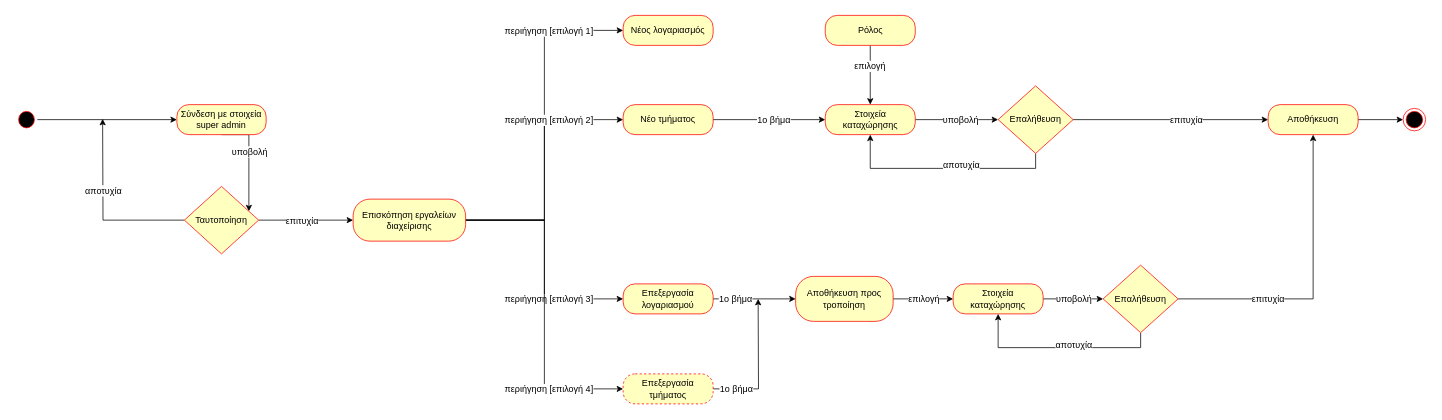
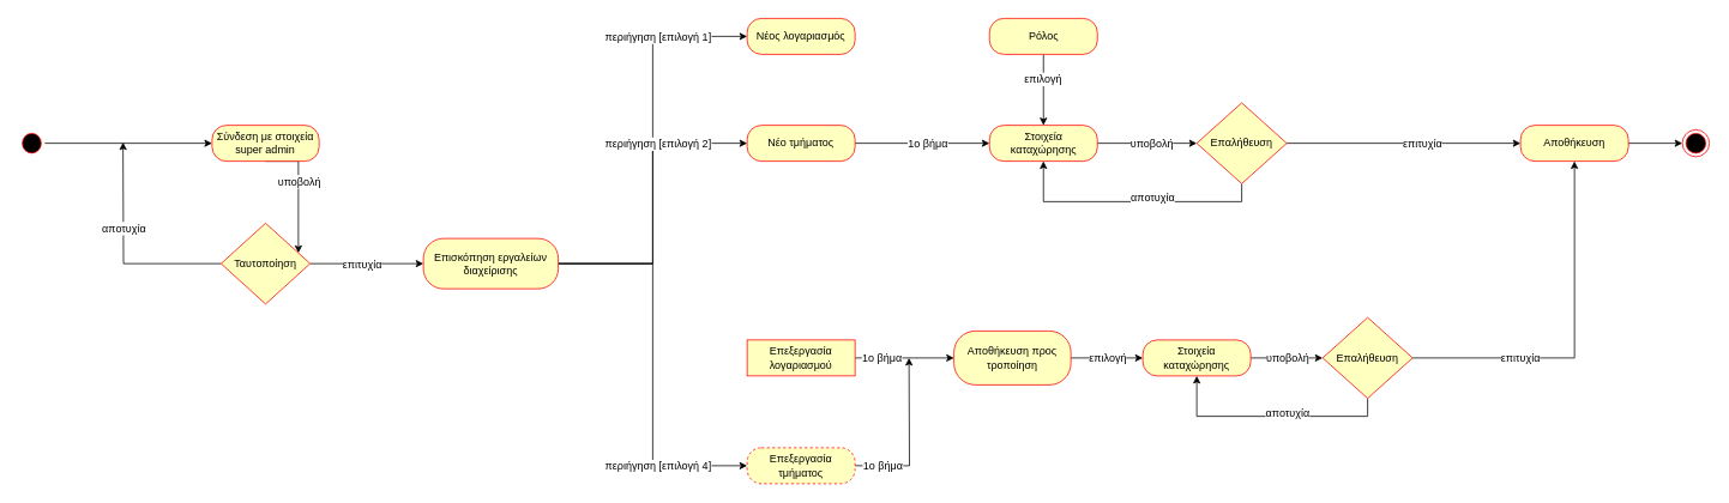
  <mxCell id="0" />
  <mxCell id="1" parent="0" />
  <mxCell id="2" style="edgeStyle=orthogonalEdgeStyle;rounded=0;orthogonalLoop=1;jettySize=auto;html=1;exitX=1;exitY=0.5;exitDx=0;exitDy=0;entryX=0;entryY=0.5;entryDx=0;entryDy=0;" parent="1" source="3" target="6" edge="1"><mxGeometry relative="1" as="geometry" /></mxCell>
  <mxCell id="3" value="" style="ellipse;html=1;shape=startState;fillColor=#000000;strokeColor=#ff0000;" parent="1" vertex="1"><mxGeometry x="20" y="144" width="29" height="30" as="geometry" /></mxCell>
  <mxCell id="4" style="edgeStyle=orthogonalEdgeStyle;rounded=0;orthogonalLoop=1;jettySize=auto;html=1;exitX=0.5;exitY=1;exitDx=0;exitDy=0;" parent="1" source="6" target="11" edge="1"><mxGeometry relative="1" as="geometry"><Array as="points"><mxPoint x="331" y="199" /><mxPoint x="331" y="199" /></Array></mxGeometry></mxCell>
  <mxCell id="5" value="υποβολή" style="text;html=1;resizable=0;points=[];align=center;verticalAlign=middle;labelBackgroundColor=#ffffff;" parent="4" vertex="1" connectable="0"><mxGeometry x="-0.302" y="-2" relative="1" as="geometry"><mxPoint x="2" y="10.5" as="offset" /></mxGeometry></mxCell>
  <mxCell id="6" value="Σύνδεση με στοιχεία super admin" style="rounded=1;whiteSpace=wrap;html=1;arcSize=40;fontColor=#000000;fillColor=#ffffc0;strokeColor=#ff0000;" parent="1" vertex="1"><mxGeometry x="235" y="139" width="119" height="40" as="geometry" /></mxCell>
  <mxCell id="7" style="edgeStyle=orthogonalEdgeStyle;rounded=0;orthogonalLoop=1;jettySize=auto;html=1;exitX=0;exitY=0.5;exitDx=0;exitDy=0;" parent="1" source="11" edge="1"><mxGeometry relative="1" as="geometry"><mxPoint x="136" y="158" as="targetPoint" /></mxGeometry></mxCell>
  <mxCell id="8" value="αποτυχία" style="text;html=1;resizable=0;points=[];align=center;verticalAlign=middle;labelBackgroundColor=#ffffff;" parent="7" vertex="1" connectable="0"><mxGeometry x="0.098" y="-1" relative="1" as="geometry"><mxPoint x="-1" y="-13.5" as="offset" /></mxGeometry></mxCell>
  <mxCell id="9" style="edgeStyle=orthogonalEdgeStyle;rounded=0;orthogonalLoop=1;jettySize=auto;html=1;exitX=1;exitY=0.5;exitDx=0;exitDy=0;" edge="1" parent="1" source="11" target="55"><mxGeometry relative="1" as="geometry" /></mxCell>
  <mxCell id="10" value="επιτυχία" style="text;html=1;resizable=0;points=[];align=center;verticalAlign=middle;labelBackgroundColor=#ffffff;" vertex="1" connectable="0" parent="9"><mxGeometry x="-0.297" y="-2" relative="1" as="geometry"><mxPoint x="13.5" y="-2" as="offset" /></mxGeometry></mxCell>
  <mxCell id="11" value="Ταυτοποίηση" style="rhombus;whiteSpace=wrap;html=1;fillColor=#ffffc0;strokeColor=#ff0000;" parent="1" vertex="1"><mxGeometry x="245" y="248" width="99" height="90" as="geometry" /></mxCell>
  <mxCell id="12" value="Νέος λογαριασμός" style="rounded=1;whiteSpace=wrap;html=1;arcSize=40;fontColor=#000000;fillColor=#ffffc0;strokeColor=#ff0000;" parent="1" vertex="1"><mxGeometry x="830" y="20" width="120" height="40" as="geometry" /></mxCell>
  <mxCell id="13" style="edgeStyle=orthogonalEdgeStyle;rounded=0;orthogonalLoop=1;jettySize=auto;html=1;exitX=1;exitY=0.5;exitDx=0;exitDy=0;" parent="1" source="15" target="37" edge="1"><mxGeometry relative="1" as="geometry" /></mxCell>
  <mxCell id="14" value="1ο βήμα" style="text;html=1;resizable=0;points=[];align=center;verticalAlign=middle;labelBackgroundColor=#ffffff;" parent="13" vertex="1" connectable="0"><mxGeometry x="0.006" y="-19" relative="1" as="geometry"><mxPoint x="-25.5" y="-19" as="offset" /></mxGeometry></mxCell>
- <mxCell id="15" value="Επεξεργασία λογαριασμού" style="rounded=1;whiteSpace=wrap;html=1;arcSize=40;fontColor=#000000;fillColor=#ffffc0;strokeColor=#ff0000;" parent="1" vertex="1"><mxGeometry x="830" y="378" width="120" height="40" as="geometry" /></mxCell>
+ <mxCell id="15" value="Επεξεργασία λογαριασμού" style="whiteSpace=wrap;html=1;arcSize=40;fontColor=#000000;fillColor=#ffffc0;strokeColor=#ff0000;rounded=0;" parent="1" vertex="1"><mxGeometry x="830" y="378" width="120" height="40" as="geometry" /></mxCell>
  <mxCell id="16" style="edgeStyle=orthogonalEdgeStyle;rounded=0;orthogonalLoop=1;jettySize=auto;html=1;exitX=1;exitY=0.5;exitDx=0;exitDy=0;entryX=0;entryY=0.5;entryDx=0;entryDy=0;" parent="1" source="18" target="27" edge="1"><mxGeometry relative="1" as="geometry" /></mxCell>
  <mxCell id="17" value="1ο βήμα" style="text;html=1;resizable=0;points=[];align=center;verticalAlign=middle;labelBackgroundColor=#ffffff;" parent="16" vertex="1" connectable="0"><mxGeometry x="0.134" y="-2" relative="1" as="geometry"><mxPoint x="-4.5" y="-2" as="offset" /></mxGeometry></mxCell>
  <mxCell id="18" value="Νέο τμήματος" style="rounded=1;whiteSpace=wrap;html=1;arcSize=40;fontColor=#000000;fillColor=#ffffc0;strokeColor=#ff0000;" parent="1" vertex="1"><mxGeometry x="830" y="139" width="120" height="40" as="geometry" /></mxCell>
  <mxCell id="19" style="edgeStyle=orthogonalEdgeStyle;rounded=0;orthogonalLoop=1;jettySize=auto;html=1;exitX=1;exitY=0.5;exitDx=0;exitDy=0;" parent="1" source="21" edge="1"><mxGeometry relative="1" as="geometry"><mxPoint x="1010" y="398" as="targetPoint" /></mxGeometry></mxCell>
  <mxCell id="20" value="1ο βήμα" style="text;html=1;resizable=0;points=[];align=center;verticalAlign=middle;labelBackgroundColor=#ffffff;" parent="19" vertex="1" connectable="0"><mxGeometry x="-0.733" y="-1" relative="1" as="geometry"><mxPoint x="6" y="-1" as="offset" /></mxGeometry></mxCell>
  <mxCell id="21" value="Επεξεργασία τμήματος" style="rounded=1;whiteSpace=wrap;html=1;arcSize=40;fontColor=#000000;fillColor=#ffffc0;strokeColor=#ff0000;dashed=1;" parent="1" vertex="1"><mxGeometry x="830" y="498" width="120" height="40" as="geometry" /></mxCell>
  <mxCell id="22" style="edgeStyle=orthogonalEdgeStyle;rounded=0;orthogonalLoop=1;jettySize=auto;html=1;exitX=0.5;exitY=1;exitDx=0;exitDy=0;" parent="1" source="24" target="27" edge="1"><mxGeometry relative="1" as="geometry" /></mxCell>
  <mxCell id="23" value="επιλογή" style="text;html=1;resizable=0;points=[];align=center;verticalAlign=middle;labelBackgroundColor=#ffffff;" parent="22" vertex="1" connectable="0"><mxGeometry x="-0.001" y="-12" relative="1" as="geometry"><mxPoint x="11" y="-12" as="offset" /></mxGeometry></mxCell>
  <mxCell id="24" value="Ρόλος" style="rounded=1;whiteSpace=wrap;html=1;arcSize=40;fontColor=#000000;fillColor=#ffffc0;strokeColor=#ff0000;" parent="1" vertex="1"><mxGeometry x="1099.5" y="20" width="120" height="40" as="geometry" /></mxCell>
  <mxCell id="25" style="edgeStyle=orthogonalEdgeStyle;rounded=0;orthogonalLoop=1;jettySize=auto;html=1;exitX=1;exitY=0.5;exitDx=0;exitDy=0;entryX=0;entryY=0.5;entryDx=0;entryDy=0;" parent="1" source="27" target="32" edge="1"><mxGeometry relative="1" as="geometry" /></mxCell>
  <mxCell id="26" value="υποβολή" style="text;html=1;resizable=0;points=[];align=center;verticalAlign=middle;labelBackgroundColor=#ffffff;" parent="25" vertex="1" connectable="0"><mxGeometry x="-0.2" y="-1" relative="1" as="geometry"><mxPoint x="16" y="-1" as="offset" /></mxGeometry></mxCell>
  <mxCell id="27" value="Στοιχεία καταχώρησης" style="rounded=1;whiteSpace=wrap;html=1;arcSize=40;fontColor=#000000;fillColor=#ffffc0;strokeColor=#ff0000;" parent="1" vertex="1"><mxGeometry x="1099.5" y="139" width="120" height="40" as="geometry" /></mxCell>
  <mxCell id="28" style="edgeStyle=orthogonalEdgeStyle;rounded=0;orthogonalLoop=1;jettySize=auto;html=1;exitX=0.5;exitY=1;exitDx=0;exitDy=0;entryX=0.5;entryY=1;entryDx=0;entryDy=0;" parent="1" source="32" target="27" edge="1"><mxGeometry relative="1" as="geometry" /></mxCell>
  <mxCell id="29" value="αποτυχία" style="text;html=1;resizable=0;points=[];align=center;verticalAlign=middle;labelBackgroundColor=#ffffff;" parent="28" vertex="1" connectable="0"><mxGeometry x="-0.215" relative="1" as="geometry"><mxPoint x="-8" y="-4.5" as="offset" /></mxGeometry></mxCell>
  <mxCell id="30" style="edgeStyle=orthogonalEdgeStyle;rounded=0;orthogonalLoop=1;jettySize=auto;html=1;exitX=1;exitY=0.5;exitDx=0;exitDy=0;" parent="1" source="32" target="34" edge="1"><mxGeometry relative="1" as="geometry" /></mxCell>
  <mxCell id="31" value="επιτυχία" style="text;html=1;resizable=0;points=[];align=center;verticalAlign=middle;labelBackgroundColor=#ffffff;" parent="30" vertex="1" connectable="0"><mxGeometry x="0.22" y="1" relative="1" as="geometry"><mxPoint x="-8.5" y="1" as="offset" /></mxGeometry></mxCell>
  <mxCell id="32" value="Επαλήθευση" style="rhombus;whiteSpace=wrap;html=1;fillColor=#ffffc0;strokeColor=#ff0000;" parent="1" vertex="1"><mxGeometry x="1330" y="114" width="100" height="90" as="geometry" /></mxCell>
  <mxCell id="33" style="edgeStyle=orthogonalEdgeStyle;rounded=0;orthogonalLoop=1;jettySize=auto;html=1;exitX=1;exitY=0.5;exitDx=0;exitDy=0;" parent="1" source="34" target="46" edge="1"><mxGeometry relative="1" as="geometry" /></mxCell>
  <mxCell id="34" value="Αποθήκευση" style="rounded=1;whiteSpace=wrap;html=1;arcSize=40;fontColor=#000000;fillColor=#ffffc0;strokeColor=#ff0000;" parent="1" vertex="1"><mxGeometry x="1690" y="139" width="120" height="40" as="geometry" /></mxCell>
  <mxCell id="35" style="edgeStyle=orthogonalEdgeStyle;rounded=0;orthogonalLoop=1;jettySize=auto;html=1;exitX=1;exitY=0.5;exitDx=0;exitDy=0;entryX=0;entryY=0.5;entryDx=0;entryDy=0;" parent="1" source="37" target="40" edge="1"><mxGeometry relative="1" as="geometry" /></mxCell>
  <mxCell id="36" value="επιλογή" style="text;html=1;resizable=0;points=[];align=center;verticalAlign=middle;labelBackgroundColor=#ffffff;" parent="35" vertex="1" connectable="0"><mxGeometry x="-0.3" y="1" relative="1" as="geometry"><mxPoint x="12" y="1" as="offset" /></mxGeometry></mxCell>
  <mxCell id="37" value="Αποθήκευση προς τροποίηση" style="rounded=1;whiteSpace=wrap;html=1;arcSize=40;fontColor=#000000;fillColor=#ffffc0;strokeColor=#ff0000;" parent="1" vertex="1"><mxGeometry x="1060" y="368" width="130" height="60" as="geometry" /></mxCell>
  <mxCell id="38" style="edgeStyle=orthogonalEdgeStyle;rounded=0;orthogonalLoop=1;jettySize=auto;html=1;exitX=1;exitY=0.5;exitDx=0;exitDy=0;entryX=0;entryY=0.5;entryDx=0;entryDy=0;" parent="1" source="40" target="45" edge="1"><mxGeometry relative="1" as="geometry" /></mxCell>
  <mxCell id="39" value="υποβολή" style="text;html=1;resizable=0;points=[];align=center;verticalAlign=middle;labelBackgroundColor=#ffffff;" parent="38" vertex="1" connectable="0"><mxGeometry x="-0.31" y="-1" relative="1" as="geometry"><mxPoint x="12.5" y="-1" as="offset" /></mxGeometry></mxCell>
  <mxCell id="40" value="Στοιχεία καταχώρησης" style="rounded=1;whiteSpace=wrap;html=1;arcSize=40;fontColor=#000000;fillColor=#ffffc0;strokeColor=#ff0000;" parent="1" vertex="1"><mxGeometry x="1270" y="378" width="120" height="40" as="geometry" /></mxCell>
  <mxCell id="41" style="edgeStyle=orthogonalEdgeStyle;rounded=0;orthogonalLoop=1;jettySize=auto;html=1;exitX=1;exitY=0.5;exitDx=0;exitDy=0;" parent="1" source="45" target="34" edge="1"><mxGeometry relative="1" as="geometry" /></mxCell>
  <mxCell id="42" value="επιτυχία" style="text;html=1;resizable=0;points=[];align=center;verticalAlign=middle;labelBackgroundColor=#ffffff;" parent="41" vertex="1" connectable="0"><mxGeometry x="-0.482" y="1" relative="1" as="geometry"><mxPoint x="16.5" y="1" as="offset" /></mxGeometry></mxCell>
  <mxCell id="43" style="edgeStyle=orthogonalEdgeStyle;rounded=0;orthogonalLoop=1;jettySize=auto;html=1;exitX=0.5;exitY=1;exitDx=0;exitDy=0;entryX=0.5;entryY=1;entryDx=0;entryDy=0;" parent="1" source="45" target="40" edge="1"><mxGeometry relative="1" as="geometry" /></mxCell>
  <mxCell id="44" value="αποτυχία" style="text;html=1;resizable=0;points=[];align=center;verticalAlign=middle;labelBackgroundColor=#ffffff;" parent="43" vertex="1" connectable="0"><mxGeometry x="-0.263" y="-1" relative="1" as="geometry"><mxPoint x="-16" y="-3" as="offset" /></mxGeometry></mxCell>
  <mxCell id="45" value="Επαλήθευση" style="rhombus;whiteSpace=wrap;html=1;fillColor=#ffffc0;strokeColor=#ff0000;" parent="1" vertex="1"><mxGeometry x="1470" y="353" width="100" height="90" as="geometry" /></mxCell>
  <mxCell id="46" value="" style="ellipse;html=1;shape=endState;fillColor=#000000;strokeColor=#ff0000;" parent="1" vertex="1"><mxGeometry x="1870" y="144" width="30" height="30" as="geometry" /></mxCell>
  <mxCell id="47" style="edgeStyle=orthogonalEdgeStyle;rounded=0;orthogonalLoop=1;jettySize=auto;html=1;exitX=1;exitY=0.5;exitDx=0;exitDy=0;entryX=0;entryY=0.5;entryDx=0;entryDy=0;" edge="1" parent="1" source="55" target="12"><mxGeometry relative="1" as="geometry" /></mxCell>
  <mxCell id="48" value="περιήγηση [επιλογή 1]" style="text;html=1;resizable=0;points=[];align=center;verticalAlign=middle;labelBackgroundColor=#ffffff;" vertex="1" connectable="0" parent="47"><mxGeometry x="0.702" y="1" relative="1" as="geometry"><mxPoint x="-31" y="1" as="offset" /></mxGeometry></mxCell>
  <mxCell id="49" style="edgeStyle=orthogonalEdgeStyle;rounded=0;orthogonalLoop=1;jettySize=auto;html=1;exitX=1;exitY=0.5;exitDx=0;exitDy=0;entryX=0;entryY=0.5;entryDx=0;entryDy=0;" edge="1" parent="1" source="55" target="18"><mxGeometry relative="1" as="geometry" /></mxCell>
  <mxCell id="50" value="περιήγηση [επιλογή 2]" style="text;html=1;resizable=0;points=[];align=center;verticalAlign=middle;labelBackgroundColor=#ffffff;" vertex="1" connectable="0" parent="49"><mxGeometry x="0.576" relative="1" as="geometry"><mxPoint x="-27" as="offset" /></mxGeometry></mxCell>
- <mxCell id="51" style="edgeStyle=orthogonalEdgeStyle;rounded=0;orthogonalLoop=1;jettySize=auto;html=1;exitX=1;exitY=0.5;exitDx=0;exitDy=0;entryX=0;entryY=0.5;entryDx=0;entryDy=0;" edge="1" parent="1" source="55" target="15"><mxGeometry relative="1" as="geometry" /></mxCell>
- <mxCell id="52" value="περιήγηση [επιλογή 3]" style="text;html=1;resizable=0;points=[];align=center;verticalAlign=middle;labelBackgroundColor=#ffffff;" vertex="1" connectable="0" parent="51"><mxGeometry x="0.74" y="-2" relative="1" as="geometry"><mxPoint x="-59" y="-2" as="offset" /></mxGeometry></mxCell>
  <mxCell id="53" style="edgeStyle=orthogonalEdgeStyle;rounded=0;orthogonalLoop=1;jettySize=auto;html=1;exitX=1;exitY=0.5;exitDx=0;exitDy=0;entryX=0;entryY=0.5;entryDx=0;entryDy=0;" edge="1" parent="1" source="55" target="21"><mxGeometry relative="1" as="geometry" /></mxCell>
  <mxCell id="54" value="περιήγηση [επιλογή 4]" style="text;html=1;resizable=0;points=[];align=center;verticalAlign=middle;labelBackgroundColor=#ffffff;" vertex="1" connectable="0" parent="53"><mxGeometry x="0.628" y="3" relative="1" as="geometry"><mxPoint x="-19" y="3" as="offset" /></mxGeometry></mxCell>
  <mxCell id="55" value="Επισκόπηση εργαλείων διαχείρισης" style="rounded=1;whiteSpace=wrap;html=1;arcSize=40;fontColor=#000000;fillColor=#ffffc0;strokeColor=#ff0000;" vertex="1" parent="1"><mxGeometry x="470" y="265" width="150" height="56" as="geometry" /></mxCell>
